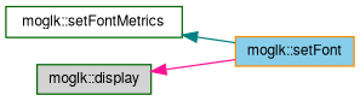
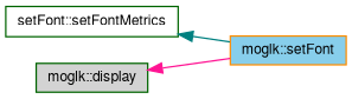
  digraph {
    rankdir=LR
    node [color=darkgreen fontname=FreeSans fontsize=10 shape=record style=filled]
    edge [dir=back fontname=FreeSans fontsize=10 labelfontname=FreeSans labelfontsize=10 style=solid]
-   n1 [fillcolor=white fontcolor=black height=0.2 label="moglk::setFontMetrics" width=0.4]
+   n1 [fillcolor=white fontcolor=black height=0.2 label="setFont::setFontMetrics" width=0.4]
    n2 [color=darkorange fillcolor=skyblue height=0.2 label="moglk::setFont" width=0.4]
    n3 [fillcolor=lightgrey height=0.2 label="moglk::display" width=0.4]
    n1 -> n2 [color=teal]
    n3 -> n2 [color=deeppink]
  }
